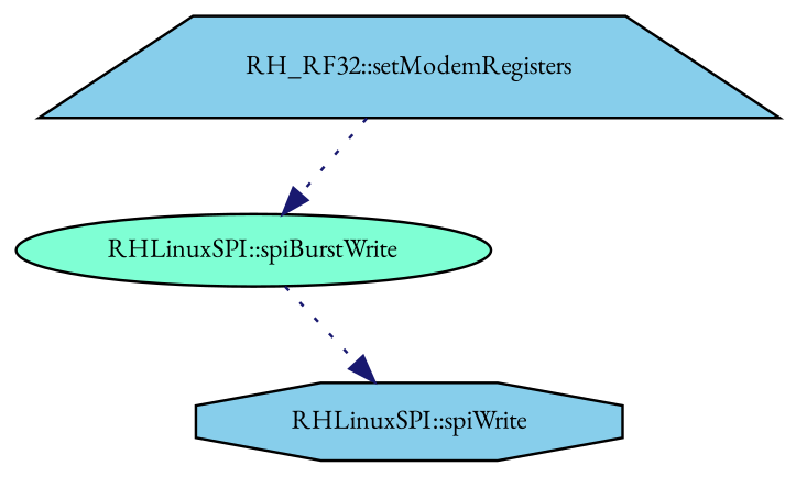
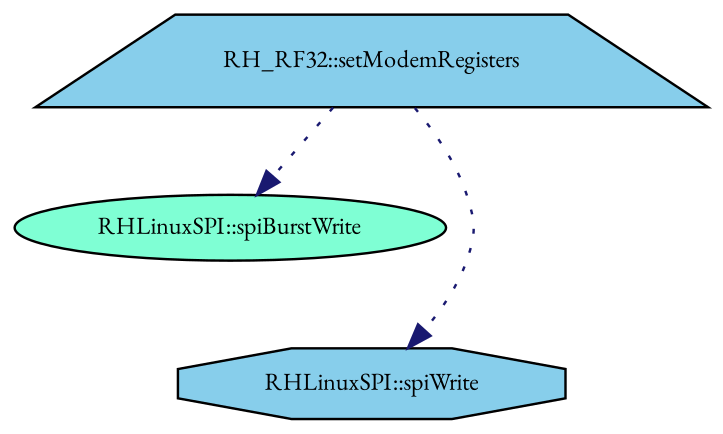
  digraph {
    fontname="EB Garamond"
    rankdir=TB
    node [color=black fillcolor=skyblue fontname="EB Garamond" fontsize=10 style=filled]
    edge [color=midnightblue fontname="EB Garamond" fontsize=10 labelfontname=Helvetica labelfontsize=10 style=dotted]
    n1 [fontcolor=black height=0.2 label="RH_RF32::setModemRegisters" shape=trapezium width=0.4]
    n2 [fillcolor=aquamarine height=0.2 label="RHLinuxSPI::spiBurstWrite" shape=ellipse width=0.4]
    n3 [height=0.2 label="RHLinuxSPI::spiWrite" shape=octagon width=0.4]
    n1 -> n2
-   n2 -> n3
+   n1 -> n3
  }
